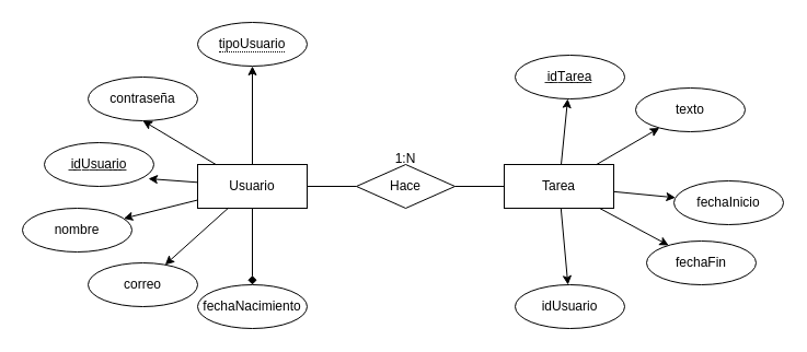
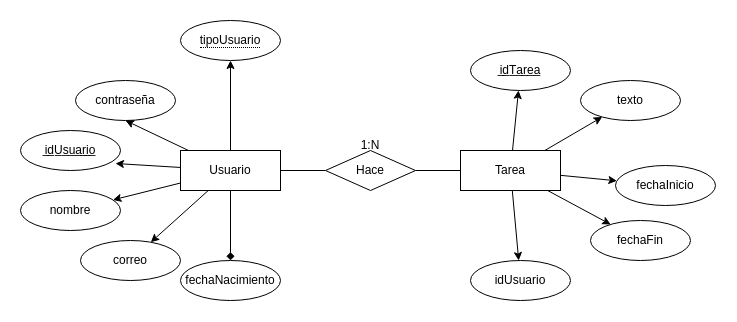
  <mxCell id="0" />
  <mxCell id="1" parent="0" />
- <mxCell id="2" value="i̲d̲U̲s̲u̲a̲r̲i̲o̲" style="ellipse;whiteSpace=wrap;html=1;align=center;strokeColor=default;" parent="1" vertex="1"><mxGeometry x="40" y="130" width="100" height="40" as="geometry" /></mxCell>
+ <mxCell id="2" value="i̲d̲U̲s̲u̲a̲r̲i̲o̲" style="ellipse;whiteSpace=wrap;html=1;align=center;strokeColor=default;" parent="1" vertex="1"><mxGeometry x="20" y="130" width="100" height="40" as="geometry" /></mxCell>
  <mxCell id="3" style="edgeStyle=orthogonalEdgeStyle;rounded=0;orthogonalLoop=1;jettySize=auto;html=1;entryX=0.5;entryY=1;entryDx=0;entryDy=0;" edge="1" parent="1" source="4" target="29"><mxGeometry relative="1" as="geometry" /></mxCell>
  <mxCell id="4" value="Usuario" style="whiteSpace=wrap;html=1;align=center;" parent="1" vertex="1"><mxGeometry x="180" y="150" width="100" height="40" as="geometry" /></mxCell>
  <mxCell id="5" value="Tarea" style="whiteSpace=wrap;html=1;align=center;" parent="1" vertex="1"><mxGeometry x="460" y="150" width="100" height="40" as="geometry" /></mxCell>
  <mxCell id="6" value="i̲d̲T̲a̲r̲e̲a̲" style="ellipse;align=center;whiteSpace=wrap;verticalAlign=middle;" parent="1" vertex="1"><mxGeometry x="470" y="50" width="100" height="40" as="geometry" /></mxCell>
  <mxCell id="7" value="texto" style="ellipse;whiteSpace=wrap;align=center;" parent="1" vertex="1"><mxGeometry x="580" y="80" width="100" height="40" as="geometry" /></mxCell>
  <mxCell id="8" value="fechaInicio" style="ellipse;whiteSpace=wrap;align=center;" parent="1" vertex="1"><mxGeometry x="615" y="165" width="100" height="40" as="geometry" /></mxCell>
  <mxCell id="9" value="fechaFin" style="ellipse;whiteSpace=wrap;align=center;" parent="1" vertex="1"><mxGeometry x="590" y="220" width="100" height="40" as="geometry" /></mxCell>
- <mxCell id="10" value="contraseña" style="ellipse;whiteSpace=wrap;html=1;align=center;" parent="1" vertex="1"><mxGeometry x="80" y="70" width="100" height="40" as="geometry" /></mxCell>
+ <mxCell id="10" value="contraseña" style="ellipse;whiteSpace=wrap;html=1;align=center;" parent="1" vertex="1"><mxGeometry x="75" y="80" width="100" height="40" as="geometry" /></mxCell>
  <mxCell id="11" value="nombre" style="ellipse;whiteSpace=wrap;align=center;" parent="1" vertex="1"><mxGeometry x="20" y="190" width="100" height="40" as="geometry" /></mxCell>
  <mxCell id="12" value="correo" style="ellipse;whiteSpace=wrap;align=center;" parent="1" vertex="1"><mxGeometry x="80" y="240" width="100" height="40" as="geometry" /></mxCell>
  <mxCell id="13" value="fechaNacimiento" style="ellipse;whiteSpace=wrap;html=1;align=center;" parent="1" vertex="1"><mxGeometry x="180" y="260" width="100" height="40" as="geometry" /></mxCell>
  <mxCell id="14" value="idUsuario" style="ellipse;whiteSpace=wrap;align=center;" parent="1" vertex="1"><mxGeometry x="470" y="260" width="100" height="40" as="geometry" /></mxCell>
  <mxCell id="15" value="" style="endArrow=classic;html=1;rounded=0;entryX=0.5;entryY=1;entryDx=0;entryDy=0;" parent="1" source="4" target="10" edge="1"><mxGeometry width="50" height="50" relative="1" as="geometry"><mxPoint x="370" y="280" as="sourcePoint" /><mxPoint x="420" y="230" as="targetPoint" /></mxGeometry></mxCell>
  <mxCell id="16" value="" style="endArrow=classic;html=1;rounded=0;entryX=0.95;entryY=0.825;entryDx=0;entryDy=0;entryPerimeter=0;" parent="1" source="4" target="2" edge="1"><mxGeometry width="50" height="50" relative="1" as="geometry"><mxPoint x="370" y="280" as="sourcePoint" /><mxPoint x="420" y="230" as="targetPoint" /></mxGeometry></mxCell>
  <mxCell id="17" value="" style="endArrow=classic;html=1;rounded=0;" parent="1" source="4" target="11" edge="1"><mxGeometry width="50" height="50" relative="1" as="geometry"><mxPoint x="370" y="280" as="sourcePoint" /><mxPoint x="420" y="230" as="targetPoint" /></mxGeometry></mxCell>
  <mxCell id="18" value="" style="endArrow=classic;html=1;rounded=0;" parent="1" source="4" target="12" edge="1"><mxGeometry width="50" height="50" relative="1" as="geometry"><mxPoint x="370" y="280" as="sourcePoint" /><mxPoint x="420" y="230" as="targetPoint" /></mxGeometry></mxCell>
  <mxCell id="19" value="" style="endArrow=diamond;html=1;rounded=0;" parent="1" source="4" target="13" edge="1"><mxGeometry width="50" height="50" relative="1" as="geometry"><mxPoint x="370" y="280" as="sourcePoint" /><mxPoint x="420" y="230" as="targetPoint" /></mxGeometry></mxCell>
  <mxCell id="20" value="" style="endArrow=classic;html=1;rounded=0;" parent="1" source="5" target="6" edge="1"><mxGeometry width="50" height="50" relative="1" as="geometry"><mxPoint x="370" y="280" as="sourcePoint" /><mxPoint x="420" y="230" as="targetPoint" /></mxGeometry></mxCell>
  <mxCell id="21" value="" style="endArrow=classic;html=1;rounded=0;" parent="1" source="5" target="14" edge="1"><mxGeometry width="50" height="50" relative="1" as="geometry"><mxPoint x="370" y="280" as="sourcePoint" /><mxPoint x="420" y="230" as="targetPoint" /></mxGeometry></mxCell>
  <mxCell id="22" value="" style="endArrow=classic;html=1;rounded=0;" parent="1" source="5" target="8" edge="1"><mxGeometry width="50" height="50" relative="1" as="geometry"><mxPoint x="370" y="280" as="sourcePoint" /><mxPoint x="420" y="230" as="targetPoint" /></mxGeometry></mxCell>
  <mxCell id="23" value="" style="endArrow=classic;html=1;rounded=0;" parent="1" source="5" target="9" edge="1"><mxGeometry width="50" height="50" relative="1" as="geometry"><mxPoint x="370" y="280" as="sourcePoint" /><mxPoint x="420" y="230" as="targetPoint" /></mxGeometry></mxCell>
  <mxCell id="24" value="" style="endArrow=classic;html=1;rounded=0;" parent="1" source="5" target="7" edge="1"><mxGeometry width="50" height="50" relative="1" as="geometry"><mxPoint x="370" y="280" as="sourcePoint" /><mxPoint x="420" y="230" as="targetPoint" /></mxGeometry></mxCell>
  <mxCell id="25" value="" style="endArrow=none;html=1;rounded=0;startArrow=none;" parent="1" source="27" target="5" edge="1"><mxGeometry width="50" height="50" relative="1" as="geometry"><mxPoint x="370" y="280" as="sourcePoint" /><mxPoint x="420" y="230" as="targetPoint" /></mxGeometry></mxCell>
  <mxCell id="26" value="" style="endArrow=none;html=1;rounded=0;" parent="1" source="4" target="27" edge="1"><mxGeometry width="50" height="50" relative="1" as="geometry"><mxPoint x="280" y="170" as="sourcePoint" /><mxPoint x="460" y="170" as="targetPoint" /></mxGeometry></mxCell>
  <mxCell id="27" value="Hace" style="shape=rhombus;perimeter=rhombusPerimeter;whiteSpace=wrap;html=1;align=center;strokeColor=default;" parent="1" vertex="1"><mxGeometry x="325" y="150" width="90" height="40" as="geometry" /></mxCell>
  <mxCell id="28" value="1:N" style="text;html=1;strokeColor=none;fillColor=none;align=center;verticalAlign=middle;whiteSpace=wrap;rounded=0;" parent="1" vertex="1"><mxGeometry x="340" y="130" width="60" height="30" as="geometry" /></mxCell>
  <mxCell id="29" value="&lt;span style=&quot;border-bottom: 1px dotted&quot;&gt;tipoUsuario&lt;/span&gt;" style="ellipse;whiteSpace=wrap;html=1;align=center;" vertex="1" parent="1"><mxGeometry x="180" y="20" width="100" height="40" as="geometry" /></mxCell>
